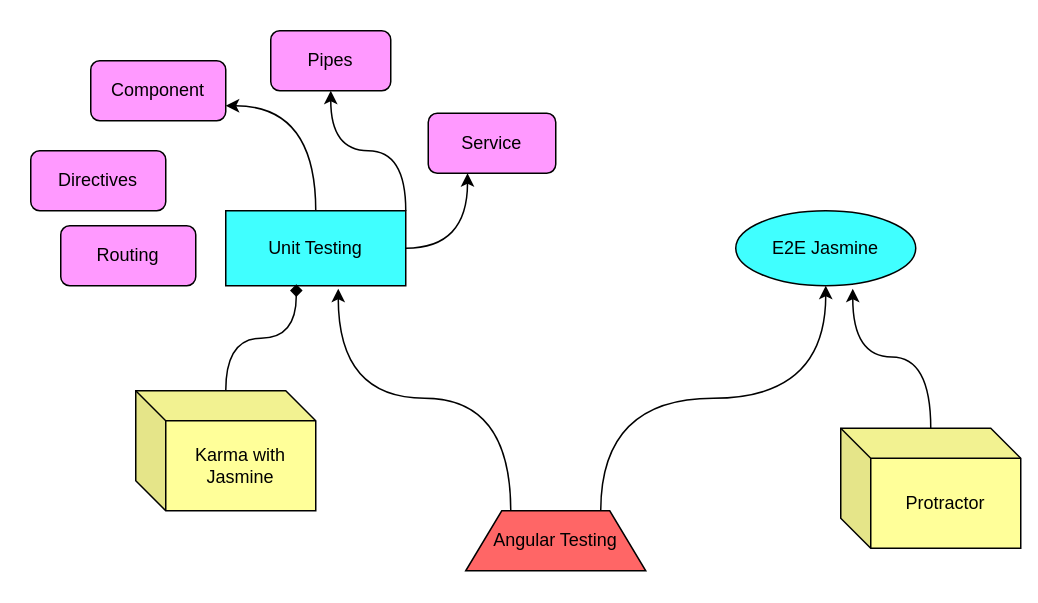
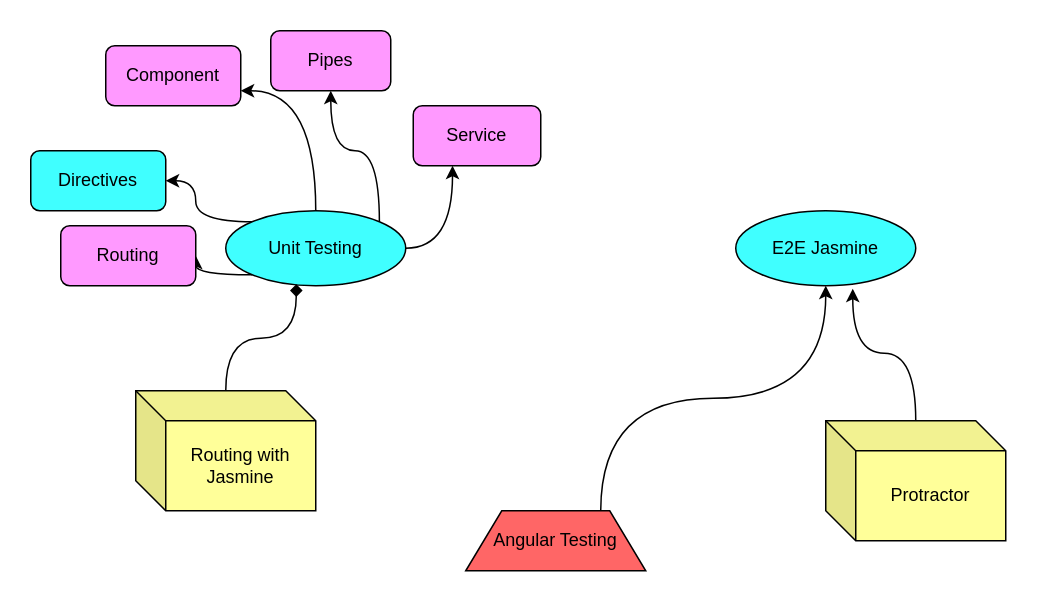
  <mxCell id="0" />
  <mxCell id="1" parent="0" />
  <mxCell id="2" style="edgeStyle=orthogonalEdgeStyle;curved=1;rounded=0;orthogonalLoop=1;jettySize=auto;html=1;entryX=0.308;entryY=1;entryDx=0;entryDy=0;entryPerimeter=0;" edge="1" parent="1" source="7" target="18"><mxGeometry relative="1" as="geometry" /></mxCell>
  <mxCell id="3" style="edgeStyle=orthogonalEdgeStyle;curved=1;rounded=0;orthogonalLoop=1;jettySize=auto;html=1;exitX=1;exitY=0;exitDx=0;exitDy=0;entryX=0.5;entryY=1;entryDx=0;entryDy=0;" edge="1" parent="1" source="7" target="20"><mxGeometry relative="1" as="geometry" /></mxCell>
  <mxCell id="4" style="edgeStyle=orthogonalEdgeStyle;curved=1;rounded=0;orthogonalLoop=1;jettySize=auto;html=1;entryX=1;entryY=0.75;entryDx=0;entryDy=0;" edge="1" parent="1" source="7" target="16"><mxGeometry relative="1" as="geometry" /></mxCell>
- <mxCell id="7" value="Unit Testing" style="whiteSpace=wrap;html=1;fillColor=#40FFFF;rounded=0;" vertex="1" parent="1"><mxGeometry x="150" y="140" width="120" height="50" as="geometry" /></mxCell>
- <mxCell id="8" style="edgeStyle=orthogonalEdgeStyle;curved=1;rounded=0;orthogonalLoop=1;jettySize=auto;html=1;exitX=0.25;exitY=0;exitDx=0;exitDy=0;entryX=0.625;entryY=1.04;entryDx=0;entryDy=0;entryPerimeter=0;" edge="1" parent="1" source="10" target="7"><mxGeometry relative="1" as="geometry" /></mxCell>
+ <mxCell id="5" style="edgeStyle=orthogonalEdgeStyle;curved=1;rounded=0;orthogonalLoop=1;jettySize=auto;html=1;exitX=0;exitY=0;exitDx=0;exitDy=0;entryX=1;entryY=0.5;entryDx=0;entryDy=0;" edge="1" parent="1" source="7" target="19"><mxGeometry relative="1" as="geometry" /></mxCell>
+ <mxCell id="6" style="edgeStyle=orthogonalEdgeStyle;curved=1;rounded=0;orthogonalLoop=1;jettySize=auto;html=1;exitX=0;exitY=1;exitDx=0;exitDy=0;entryX=1;entryY=0.5;entryDx=0;entryDy=0;" edge="1" parent="1" source="7" target="17"><mxGeometry relative="1" as="geometry" /></mxCell>
+ <mxCell id="7" value="Unit Testing" style="ellipse;whiteSpace=wrap;html=1;fillColor=#40FFFF;" vertex="1" parent="1"><mxGeometry x="150" y="140" width="120" height="50" as="geometry" /></mxCell>
  <mxCell id="9" style="edgeStyle=orthogonalEdgeStyle;curved=1;rounded=0;orthogonalLoop=1;jettySize=auto;html=1;exitX=0.75;exitY=0;exitDx=0;exitDy=0;" edge="1" parent="1" source="10" target="11"><mxGeometry relative="1" as="geometry" /></mxCell>
  <mxCell id="10" value="Angular Testing" style="shape=trapezoid;perimeter=trapezoidPerimeter;whiteSpace=wrap;html=1;fillColor=#FF6666;" vertex="1" parent="1"><mxGeometry x="310" y="340" width="120" height="40" as="geometry" /></mxCell>
  <mxCell id="11" value="E2E Jasmine" style="ellipse;whiteSpace=wrap;html=1;fillColor=#40FFFF;" vertex="1" parent="1"><mxGeometry x="490" y="140" width="120" height="50" as="geometry" /></mxCell>
  <mxCell id="12" style="edgeStyle=orthogonalEdgeStyle;curved=1;rounded=0;orthogonalLoop=1;jettySize=auto;html=1;entryX=0.392;entryY=0.98;entryDx=0;entryDy=0;entryPerimeter=0;endArrow=diamond;" edge="1" parent="1" source="13" target="7"><mxGeometry relative="1" as="geometry" /></mxCell>
- <mxCell id="13" value="Karma with Jasmine" style="shape=cube;whiteSpace=wrap;html=1;boundedLbl=1;backgroundOutline=1;darkOpacity=0.05;darkOpacity2=0.1;fillColor=#FFFF99;" vertex="1" parent="1"><mxGeometry x="90" y="260" width="120" height="80" as="geometry" /></mxCell>
+ <mxCell id="13" value="Routing with Jasmine" style="shape=cube;whiteSpace=wrap;html=1;boundedLbl=1;backgroundOutline=1;darkOpacity=0.05;darkOpacity2=0.1;fillColor=#FFFF99;" vertex="1" parent="1"><mxGeometry x="90" y="260" width="120" height="80" as="geometry" /></mxCell>
  <mxCell id="14" style="edgeStyle=orthogonalEdgeStyle;curved=1;rounded=0;orthogonalLoop=1;jettySize=auto;html=1;entryX=0.65;entryY=1.04;entryDx=0;entryDy=0;entryPerimeter=0;" edge="1" parent="1" source="15" target="11"><mxGeometry relative="1" as="geometry"><mxPoint x="570" y="210" as="targetPoint" /></mxGeometry></mxCell>
- <mxCell id="15" value="Protractor" style="shape=cube;whiteSpace=wrap;html=1;boundedLbl=1;backgroundOutline=1;darkOpacity=0.05;darkOpacity2=0.1;fillColor=#FFFF99;" vertex="1" parent="1"><mxGeometry x="560" y="285" width="120" height="80" as="geometry" /></mxCell>
- <mxCell id="16" value="Component" style="rounded=1;whiteSpace=wrap;html=1;fillColor=#FF99FF;" vertex="1" parent="1"><mxGeometry x="60" y="40" width="90" height="40" as="geometry" /></mxCell>
+ <mxCell id="15" value="Protractor" style="shape=cube;whiteSpace=wrap;html=1;boundedLbl=1;backgroundOutline=1;darkOpacity=0.05;darkOpacity2=0.1;fillColor=#FFFF99;" vertex="1" parent="1"><mxGeometry x="550" y="280" width="120" height="80" as="geometry" /></mxCell>
+ <mxCell id="16" value="Component" style="rounded=1;whiteSpace=wrap;html=1;fillColor=#FF99FF;" vertex="1" parent="1"><mxGeometry x="70" y="30" width="90" height="40" as="geometry" /></mxCell>
  <mxCell id="17" value="Routing" style="rounded=1;whiteSpace=wrap;html=1;fillColor=#FF99FF;" vertex="1" parent="1"><mxGeometry x="40" y="150" width="90" height="40" as="geometry" /></mxCell>
- <mxCell id="18" value="Service" style="rounded=1;whiteSpace=wrap;html=1;fillColor=#FF99FF;" vertex="1" parent="1"><mxGeometry x="285" y="75" width="85" height="40" as="geometry" /></mxCell>
- <mxCell id="19" value="Directives" style="rounded=1;whiteSpace=wrap;html=1;fillColor=#FF99FF;" vertex="1" parent="1"><mxGeometry x="20" y="100" width="90" height="40" as="geometry" /></mxCell>
+ <mxCell id="18" value="Service" style="rounded=1;whiteSpace=wrap;html=1;fillColor=#FF99FF;" vertex="1" parent="1"><mxGeometry x="275" y="70" width="85" height="40" as="geometry" /></mxCell>
+ <mxCell id="19" value="Directives" style="rounded=1;whiteSpace=wrap;html=1;fillColor=#40ffff;" vertex="1" parent="1"><mxGeometry x="20" y="100" width="90" height="40" as="geometry" /></mxCell>
  <mxCell id="20" value="Pipes" style="rounded=1;whiteSpace=wrap;html=1;fillColor=#FF99FF;" vertex="1" parent="1"><mxGeometry x="180" y="20" width="80" height="40" as="geometry" /></mxCell>
